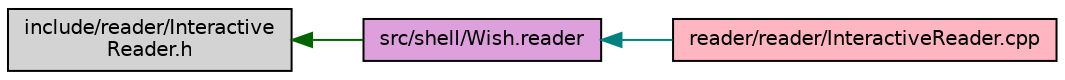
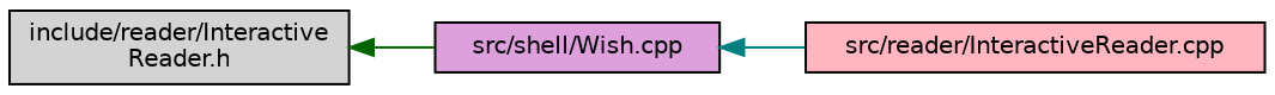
  digraph {
    rankdir=LR
    node [color=black fontname=Helvetica fontsize=10 shape=record style=filled]
    edge [dir=back fontname=Helvetica fontsize=10 labelfontname=Helvetica labelfontsize=10 style=solid]
    n1 [fillcolor=lightgrey fontcolor=black height=0.2 label="include/reader/Interactive\lReader.h" width=0.4]
-   n2 [fillcolor=plum height=0.2 label="src/shell/Wish.reader" width=0.4]
-   n3 [fillcolor=lightpink height=0.2 label="reader/reader/InteractiveReader.cpp" width=0.4]
+   n2 [fillcolor=plum height=0.2 label="src/shell/Wish.cpp" width=0.4]
+   n3 [fillcolor=lightpink height=0.2 label="src/reader/InteractiveReader.cpp" width=0.4]
    n1 -> n2 [color=darkgreen]
    n2 -> n3 [color=teal]
  }
